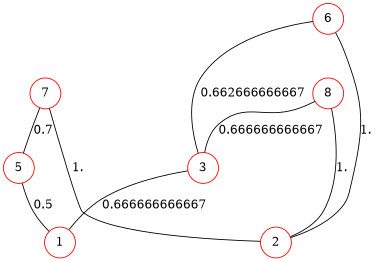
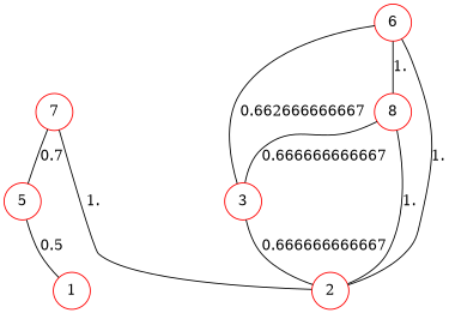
  graph {
    node [color="#FF0000" shape=circle]
    n1 [label=1]
    n2 [label=2]
    n3 [label=3]
    n4 [label=8]
    n5 [label=5]
    n6 [label=6]
    n7 [label=7]
-   n3 -- n1 [label=0.666666666667]
+   n3 -- n2 [label=0.666666666667]
    n4 -- n2 [label=1.]
    n4 -- n3 [label=0.666666666667]
    n5 -- n1 [label=0.5]
    n6 -- n2 [label=1.]
    n6 -- n3 [label=0.662666666667]
+   n6 -- n4 [label=1.]
    n7 -- n2 [label=1.]
    n7 -- n5 [label=0.7]
  }
